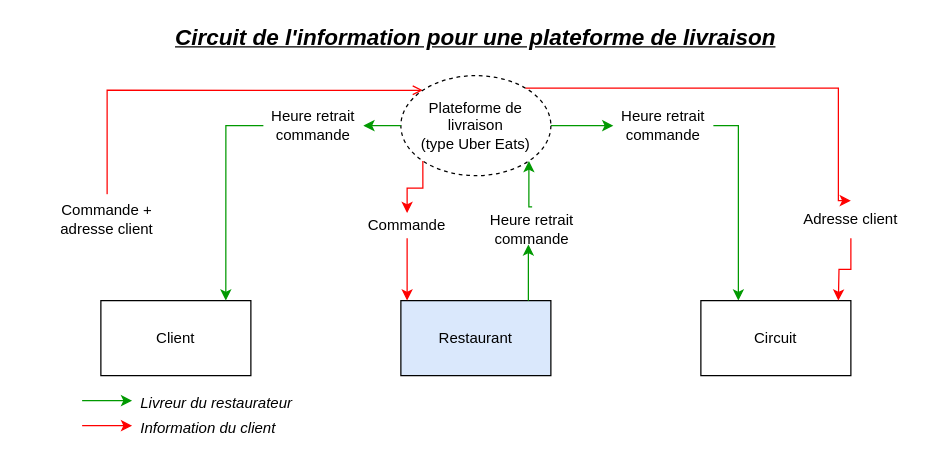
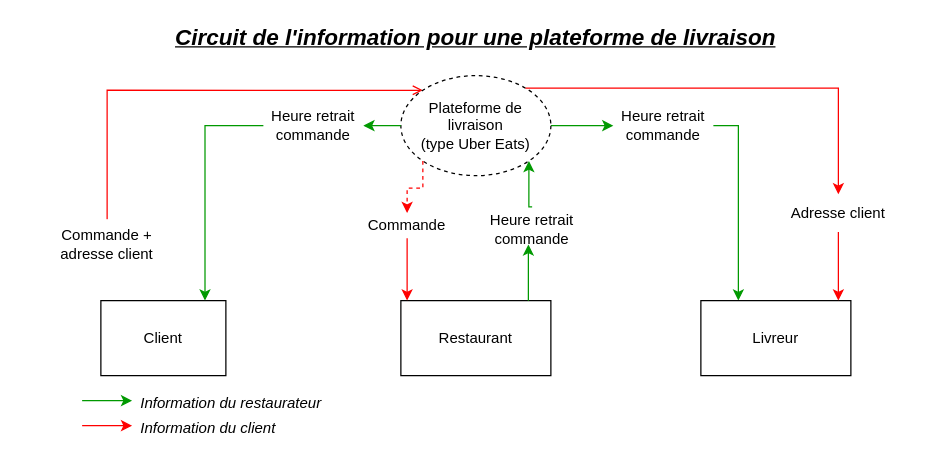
  <mxCell id="0" />
  <mxCell id="1" parent="0" />
  <mxCell id="2" style="edgeStyle=orthogonalEdgeStyle;rounded=0;orthogonalLoop=1;jettySize=auto;html=1;entryX=0;entryY=0;entryDx=0;entryDy=0;exitX=0.5;exitY=0;exitDx=0;exitDy=0;strokeColor=#FF0000;endArrow=open;" parent="1" source="10" target="9" edge="1"><mxGeometry relative="1" as="geometry"><mxPoint x="140" y="70" as="targetPoint" /><mxPoint x="140" y="120" as="sourcePoint" /><Array as="points"><mxPoint x="85" y="72" /></Array></mxGeometry></mxCell>
- <mxCell id="3" value="Client" style="rounded=0;whiteSpace=wrap;html=1;" parent="1" vertex="1"><mxGeometry x="80" y="240" width="120" height="60" as="geometry" /></mxCell>
+ <mxCell id="3" value="Client" style="rounded=0;whiteSpace=wrap;html=1;" parent="1" vertex="1"><mxGeometry x="80" y="240" width="100" height="60" as="geometry" /></mxCell>
  <mxCell id="4" style="edgeStyle=orthogonalEdgeStyle;rounded=0;orthogonalLoop=1;jettySize=auto;html=1;entryX=0.25;entryY=0;entryDx=0;entryDy=0;strokeColor=#009900;fontColor=#000000;" parent="1" source="22" target="6" edge="1"><mxGeometry relative="1" as="geometry"><Array as="points"><mxPoint x="590" y="100" /></Array></mxGeometry></mxCell>
- <mxCell id="5" value="Restaurant" style="rounded=0;whiteSpace=wrap;html=1;fillColor=#dae8fc;" parent="1" vertex="1"><mxGeometry x="320" y="240" width="120" height="60" as="geometry" /></mxCell>
- <mxCell id="6" value="Circuit" style="rounded=0;whiteSpace=wrap;html=1;" parent="1" vertex="1"><mxGeometry x="560" y="240" width="120" height="60" as="geometry" /></mxCell>
+ <mxCell id="5" value="Restaurant" style="rounded=0;whiteSpace=wrap;html=1;" parent="1" vertex="1"><mxGeometry x="320" y="240" width="120" height="60" as="geometry" /></mxCell>
+ <mxCell id="6" value="Livreur" style="rounded=0;whiteSpace=wrap;html=1;" parent="1" vertex="1"><mxGeometry x="560" y="240" width="120" height="60" as="geometry" /></mxCell>
  <mxCell id="7" style="edgeStyle=orthogonalEdgeStyle;rounded=0;orthogonalLoop=1;jettySize=auto;html=1;entryX=0.5;entryY=0;entryDx=0;entryDy=0;strokeColor=#FF0000;" parent="1" source="14" edge="1"><mxGeometry relative="1" as="geometry"><mxPoint x="325" y="240" as="targetPoint" /></mxGeometry></mxCell>
  <mxCell id="8" style="edgeStyle=orthogonalEdgeStyle;rounded=0;orthogonalLoop=1;jettySize=auto;html=1;exitX=1;exitY=0.5;exitDx=0;exitDy=0;fontColor=#000000;strokeColor=#009900;" parent="1" source="9" target="22" edge="1"><mxGeometry relative="1" as="geometry"><Array as="points"><mxPoint x="450" y="100" /><mxPoint x="450" y="100" /></Array></mxGeometry></mxCell>
  <mxCell id="9" value="&lt;div&gt;Plateforme de&lt;br&gt;&lt;/div&gt;&lt;div&gt;livraison&lt;/div&gt;&lt;div&gt;(type Uber Eats)&lt;br&gt;&lt;/div&gt;" style="ellipse;whiteSpace=wrap;html=1;dashed=1;" parent="1" vertex="1"><mxGeometry x="320" y="60" width="120" height="80" as="geometry" /></mxCell>
- <mxCell id="10" value="Commande +&lt;br&gt;adresse client" style="text;html=1;strokeColor=none;align=center;verticalAlign=middle;whiteSpace=wrap;rounded=0;fillColor=#ffffff;" parent="1" vertex="1"><mxGeometry x="20" y="155" width="130" height="40" as="geometry" /></mxCell>
+ <mxCell id="10" value="Commande +&lt;br&gt;adresse client" style="text;html=1;strokeColor=none;align=center;verticalAlign=middle;whiteSpace=wrap;rounded=0;fillColor=#ffffff;" parent="1" vertex="1"><mxGeometry x="20" y="175" width="130" height="40" as="geometry" /></mxCell>
  <mxCell id="11" style="edgeStyle=orthogonalEdgeStyle;rounded=0;orthogonalLoop=1;jettySize=auto;html=1;fontColor=#000000;strokeColor=#FF0000;" parent="1" source="12" edge="1"><mxGeometry relative="1" as="geometry"><mxPoint x="670" y="240" as="targetPoint" /></mxGeometry></mxCell>
- <mxCell id="12" value="Adresse client" style="text;html=1;strokeColor=none;fillColor=none;align=center;verticalAlign=middle;whiteSpace=wrap;rounded=0;" parent="1" vertex="1"><mxGeometry x="630" y="160" width="100" height="30" as="geometry" /></mxCell>
+ <mxCell id="12" value="Adresse client" style="text;html=1;strokeColor=none;fillColor=none;align=center;verticalAlign=middle;whiteSpace=wrap;rounded=0;" parent="1" vertex="1"><mxGeometry x="620" y="155" width="100" height="30" as="geometry" /></mxCell>
  <mxCell id="13" style="edgeStyle=orthogonalEdgeStyle;rounded=0;orthogonalLoop=1;jettySize=auto;html=1;entryX=0.5;entryY=0;entryDx=0;entryDy=0;fillColor=#f8cecc;strokeColor=#FF0000;" parent="1" source="9" target="12" edge="1"><mxGeometry relative="1" as="geometry"><mxPoint x="620" y="220" as="targetPoint" /><mxPoint x="440" y="100" as="sourcePoint" /><Array as="points"><mxPoint x="670" y="70" /></Array></mxGeometry></mxCell>
  <mxCell id="14" value="Commande" style="text;html=1;strokeColor=none;fillColor=none;align=center;verticalAlign=middle;whiteSpace=wrap;rounded=0;" parent="1" vertex="1"><mxGeometry x="280" y="170" width="90" height="20" as="geometry" /></mxCell>
- <mxCell id="15" style="edgeStyle=orthogonalEdgeStyle;rounded=0;orthogonalLoop=1;jettySize=auto;html=1;entryX=0.5;entryY=0;entryDx=0;entryDy=0;exitX=0;exitY=1;exitDx=0;exitDy=0;strokeColor=#FF0000;" parent="1" source="9" target="14" edge="1"><mxGeometry relative="1" as="geometry"><mxPoint x="325" y="140" as="sourcePoint" /><mxPoint x="325" y="220" as="targetPoint" /><Array as="points"><mxPoint x="338" y="150" /><mxPoint x="325" y="150" /></Array></mxGeometry></mxCell>
+ <mxCell id="15" style="edgeStyle=orthogonalEdgeStyle;rounded=0;orthogonalLoop=1;jettySize=auto;html=1;entryX=0.5;entryY=0;entryDx=0;entryDy=0;exitX=0;exitY=1;exitDx=0;exitDy=0;strokeColor=#FF0000;dashed=1;" parent="1" source="9" target="14" edge="1"><mxGeometry relative="1" as="geometry"><mxPoint x="325" y="140" as="sourcePoint" /><mxPoint x="325" y="220" as="targetPoint" /><Array as="points"><mxPoint x="338" y="150" /><mxPoint x="325" y="150" /></Array></mxGeometry></mxCell>
  <mxCell id="16" style="edgeStyle=orthogonalEdgeStyle;rounded=0;orthogonalLoop=1;jettySize=auto;html=1;exitX=0.5;exitY=0;exitDx=0;exitDy=0;entryX=1;entryY=1;entryDx=0;entryDy=0;strokeColor=#009900;fontColor=#000000;" parent="1" source="17" target="9" edge="1"><mxGeometry relative="1" as="geometry" /></mxCell>
  <mxCell id="17" value="Heure retrait commande" style="text;html=1;strokeColor=none;fillColor=none;align=center;verticalAlign=middle;whiteSpace=wrap;rounded=0;fontColor=#000000;" parent="1" vertex="1"><mxGeometry x="385" y="165" width="80" height="35" as="geometry" /></mxCell>
  <mxCell id="18" style="edgeStyle=orthogonalEdgeStyle;rounded=0;orthogonalLoop=1;jettySize=auto;html=1;strokeColor=#009900;fontColor=#000000;" parent="1" edge="1"><mxGeometry relative="1" as="geometry"><mxPoint x="422" y="240" as="sourcePoint" /><mxPoint x="422" y="195" as="targetPoint" /><Array as="points"><mxPoint x="422" y="240" /></Array></mxGeometry></mxCell>
  <mxCell id="19" style="edgeStyle=orthogonalEdgeStyle;rounded=0;orthogonalLoop=1;jettySize=auto;html=1;entryX=0.833;entryY=0;entryDx=0;entryDy=0;entryPerimeter=0;strokeColor=#009900;fontColor=#000000;" parent="1" source="20" target="3" edge="1"><mxGeometry relative="1" as="geometry" /></mxCell>
  <mxCell id="20" value="Heure retrait commande" style="text;html=1;strokeColor=none;fillColor=none;align=center;verticalAlign=middle;whiteSpace=wrap;rounded=0;fontColor=#000000;" parent="1" vertex="1"><mxGeometry x="210" y="82.5" width="80" height="35" as="geometry" /></mxCell>
  <mxCell id="21" style="edgeStyle=orthogonalEdgeStyle;rounded=0;orthogonalLoop=1;jettySize=auto;html=1;exitX=0;exitY=0.5;exitDx=0;exitDy=0;strokeColor=#009900;" parent="1" source="9" edge="1"><mxGeometry relative="1" as="geometry"><mxPoint x="290" y="100" as="targetPoint" /><mxPoint x="320" y="100" as="sourcePoint" /><Array as="points"><mxPoint x="300" y="100" /><mxPoint x="300" y="100" /></Array></mxGeometry></mxCell>
  <mxCell id="22" value="Heure retrait commande" style="text;html=1;strokeColor=none;fillColor=none;align=center;verticalAlign=middle;whiteSpace=wrap;rounded=0;fontColor=#000000;" parent="1" vertex="1"><mxGeometry x="490" y="82.5" width="80" height="35" as="geometry" /></mxCell>
  <mxCell id="23" value="Circuit de l'information pour une plateforme de livraison" style="text;html=1;strokeColor=none;fillColor=none;align=center;verticalAlign=middle;whiteSpace=wrap;rounded=0;fontColor=#000000;fontSize=18;fontStyle=7" parent="1" vertex="1"><mxGeometry x="95" y="20" width="570" height="20" as="geometry" /></mxCell>
  <mxCell id="24" style="edgeStyle=orthogonalEdgeStyle;rounded=0;orthogonalLoop=1;jettySize=auto;html=1;strokeColor=#009900;fontColor=#000000;" parent="1" edge="1"><mxGeometry relative="1" as="geometry"><mxPoint x="65" y="320" as="sourcePoint" /><mxPoint x="105" y="320" as="targetPoint" /><Array as="points"><mxPoint x="105" y="320" /></Array></mxGeometry></mxCell>
- <mxCell id="25" value="&lt;i&gt;&lt;font style=&quot;font-size: 12px&quot;&gt;Livreur du restaurateur&lt;/font&gt;&lt;/i&gt;" style="text;html=1;strokeColor=none;fillColor=none;align=left;verticalAlign=middle;whiteSpace=wrap;rounded=0;fontSize=18;fontColor=#000000;" parent="1" vertex="1"><mxGeometry x="110" y="310" width="245" height="20" as="geometry" /></mxCell>
+ <mxCell id="25" value="&lt;i&gt;&lt;font style=&quot;font-size: 12px&quot;&gt;Information du restaurateur&lt;/font&gt;&lt;/i&gt;" style="text;html=1;strokeColor=none;fillColor=none;align=left;verticalAlign=middle;whiteSpace=wrap;rounded=0;fontSize=18;fontColor=#000000;" parent="1" vertex="1"><mxGeometry x="110" y="310" width="245" height="20" as="geometry" /></mxCell>
  <mxCell id="26" style="edgeStyle=orthogonalEdgeStyle;rounded=0;orthogonalLoop=1;jettySize=auto;html=1;fontColor=#FF0000;strokeColor=#FF0000;" parent="1" edge="1"><mxGeometry relative="1" as="geometry"><mxPoint x="65" y="340" as="sourcePoint" /><mxPoint x="105" y="340" as="targetPoint" /><Array as="points"><mxPoint x="105" y="340" /></Array></mxGeometry></mxCell>
  <mxCell id="27" value="&lt;i&gt;&lt;font style=&quot;font-size: 12px&quot;&gt;Information du client&lt;/font&gt;&lt;/i&gt;" style="text;html=1;strokeColor=none;fillColor=none;align=left;verticalAlign=middle;whiteSpace=wrap;rounded=0;fontSize=18;fontColor=#000000;" parent="1" vertex="1"><mxGeometry x="110" y="330" width="245" height="20" as="geometry" /></mxCell>
